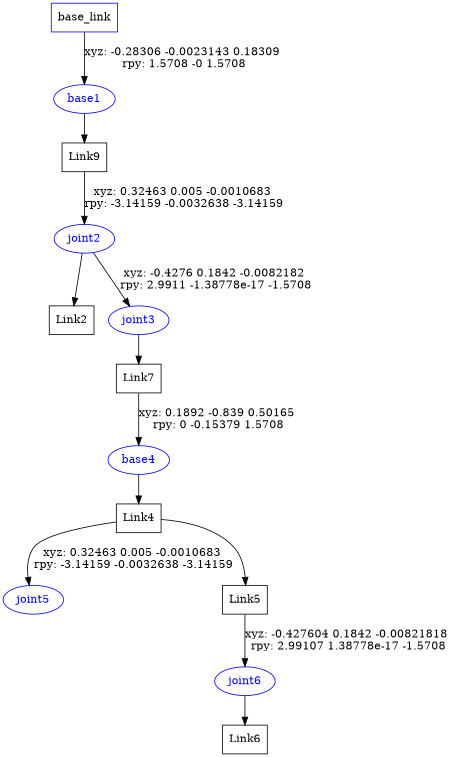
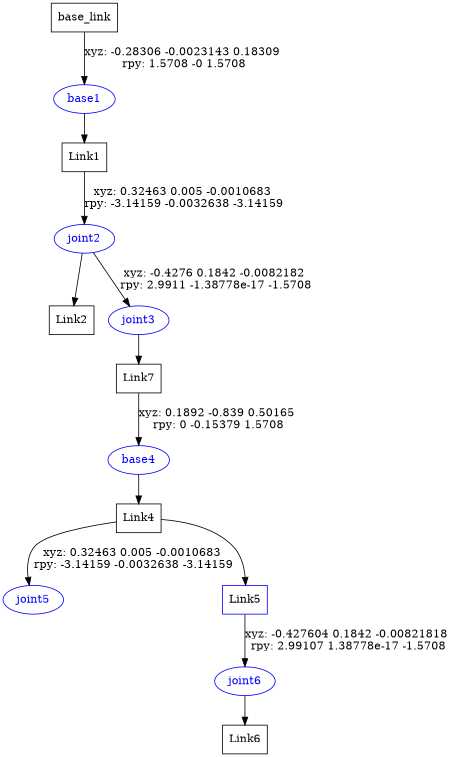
  digraph {
    node [shape=box]
-   n1 [label=base_link color=blue]
+   n1 [label=base_link]
    n2 [color=blue fontcolor=blue label=base1 shape=ellipse]
-   n3 [label=Link9]
+   n3 [label=Link1]
    joint2 [color=blue fontcolor=blue shape=ellipse]
    n5 [label=Link2]
    joint3 [color=blue fontcolor=blue shape=ellipse]
    n7 [label=Link7]
    n8 [color=blue fontcolor=blue label=base4 shape=ellipse]
    n9 [label=Link4]
    joint5 [color=blue fontcolor=blue shape=ellipse]
-   n11 [label=Link5]
+   n11 [label=Link5 color=blue]
    joint6 [color=blue fontcolor=blue shape=ellipse]
    n13 [label=Link6]
    n1 -> n2 [label="xyz: -0.28306 -0.0023143 0.18309 \nrpy: 1.5708 -0 1.5708"]
    n2 -> n3
    n3 -> joint2 [label="xyz: 0.32463 0.005 -0.0010683 \nrpy: -3.14159 -0.0032638 -3.14159"]
    joint2 -> n5
    joint2 -> joint3 [label="xyz: -0.4276 0.1842 -0.0082182 \nrpy: 2.9911 -1.38778e-17 -1.5708"]
    joint3 -> n7
    n7 -> n8 [label="xyz: 0.1892 -0.839 0.50165 \nrpy: 0 -0.15379 1.5708"]
    n8 -> n9
    n9 -> joint5 [label="xyz: 0.32463 0.005 -0.0010683 \nrpy: -3.14159 -0.0032638 -3.14159"]
    n9 -> n11
    n11 -> joint6 [label="xyz: -0.427604 0.1842 -0.00821818 \nrpy: 2.99107 1.38778e-17 -1.5708"]
    joint6 -> n13
  }
